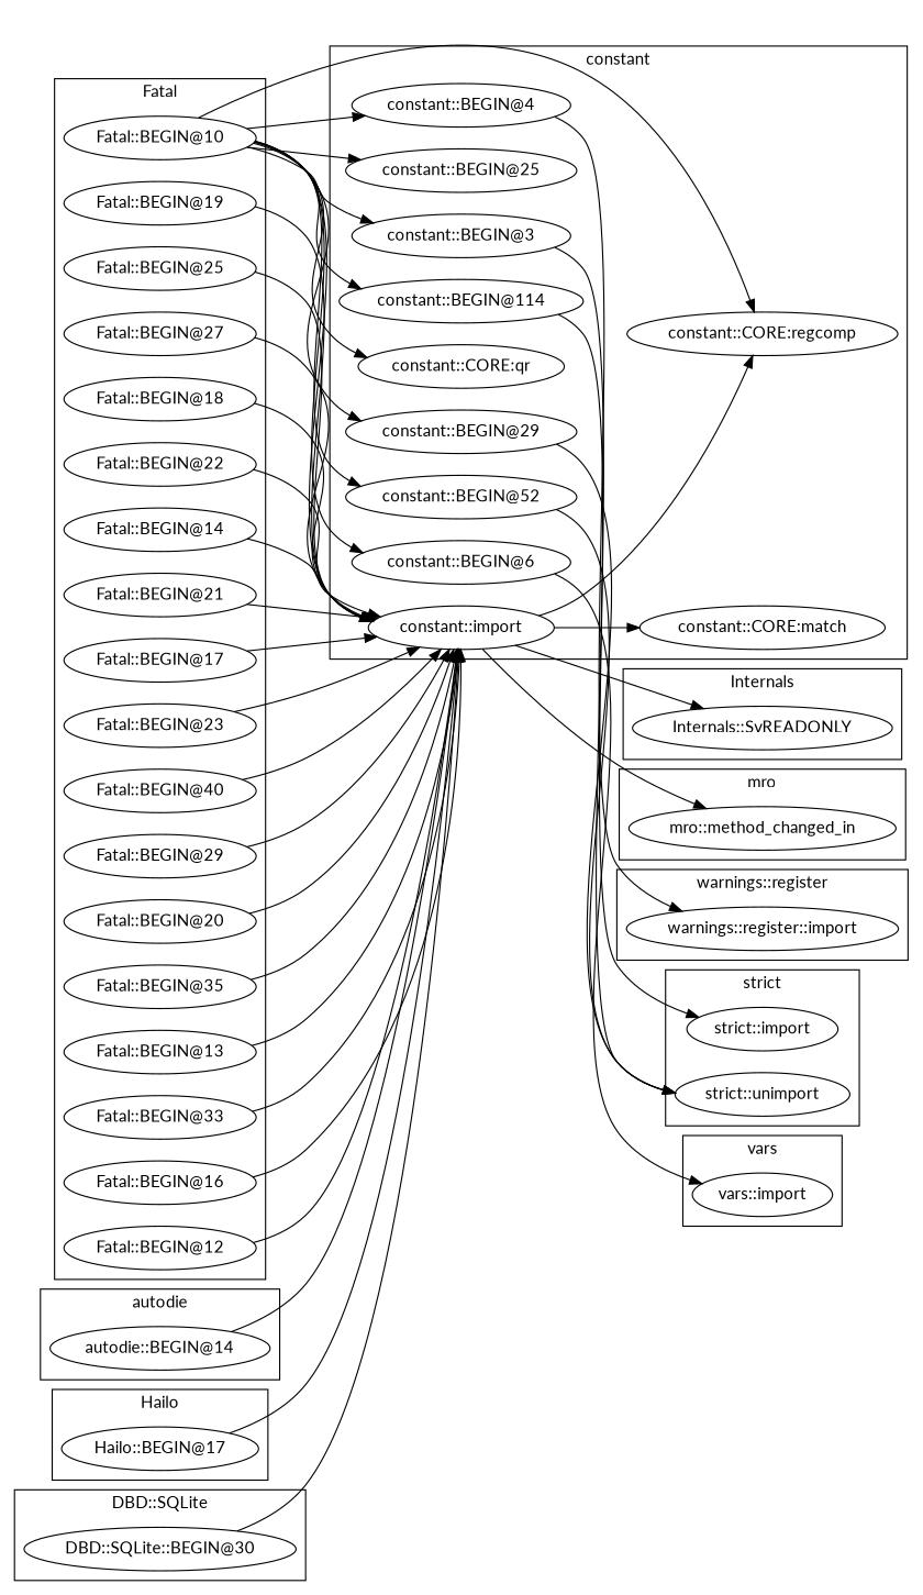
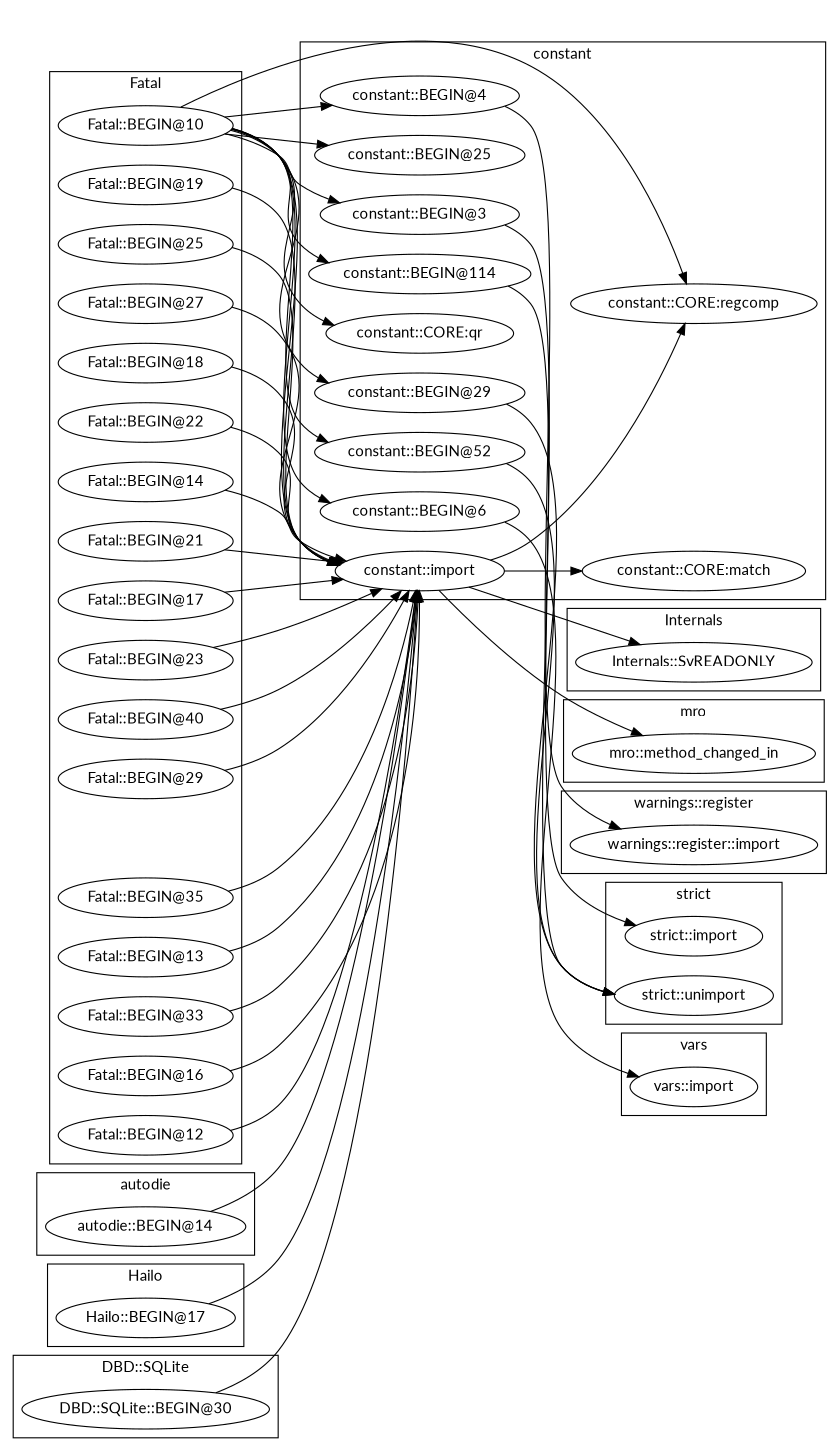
  digraph {
    fontname=Lato
    rankdir=LR
    node [fontname=Lato]
    edge [fontname=Lato]
    "autodie::BEGIN@14"
    "Internals::SvREADONLY"
    "vars::import"
    "strict::import"
    "strict::unimport"
    "Hailo::BEGIN@17"
    "DBD::SQLite::BEGIN@30"
    "Fatal::BEGIN@19"
    "Fatal::BEGIN@25"
    "Fatal::BEGIN@10"
    "Fatal::BEGIN@18"
    "Fatal::BEGIN@22"
    "Fatal::BEGIN@14"
    "Fatal::BEGIN@21"
    "Fatal::BEGIN@17"
    "Fatal::BEGIN@23"
    "Fatal::BEGIN@40"
    "Fatal::BEGIN@29"
-   "Fatal::BEGIN@20"
    "Fatal::BEGIN@35"
    "Fatal::BEGIN@13"
    "Fatal::BEGIN@33"
    "Fatal::BEGIN@16"
    "Fatal::BEGIN@12"
    "Fatal::BEGIN@27"
    "constant::import"
    "constant::BEGIN@4"
    "constant::BEGIN@3"
    "constant::BEGIN@114"
    "constant::BEGIN@25"
    "constant::BEGIN@29"
    "constant::BEGIN@52"
    "constant::CORE:regcomp"
    "constant::CORE:qr"
    "constant::CORE:match"
    "constant::BEGIN@6"
    "warnings::register::import"
    "mro::method_changed_in"
    subgraph cluster_1 {
      label=autodie
      "autodie::BEGIN@14"
    }
    subgraph cluster_2 {
      label=Internals
      "Internals::SvREADONLY"
    }
    subgraph cluster_3 {
      label=vars
      "vars::import"
    }
    subgraph cluster_4 {
      label="strict"
      "strict::import"
      "strict::unimport"
    }
    subgraph cluster_5 {
      label=Hailo
      "Hailo::BEGIN@17"
    }
    subgraph cluster_6 {
      label="DBD::SQLite"
      "DBD::SQLite::BEGIN@30"
    }
    subgraph cluster_7 {
      label=Fatal
      "Fatal::BEGIN@19"
      "Fatal::BEGIN@25"
      "Fatal::BEGIN@10"
      "Fatal::BEGIN@18"
      "Fatal::BEGIN@22"
      "Fatal::BEGIN@14"
      "Fatal::BEGIN@21"
      "Fatal::BEGIN@17"
      "Fatal::BEGIN@23"
      "Fatal::BEGIN@40"
      "Fatal::BEGIN@29"
-     "Fatal::BEGIN@20"
      "Fatal::BEGIN@35"
      "Fatal::BEGIN@13"
      "Fatal::BEGIN@33"
      "Fatal::BEGIN@16"
      "Fatal::BEGIN@12"
      "Fatal::BEGIN@27"
    }
    subgraph cluster_8 {
      label=constant
      "constant::import"
      "constant::BEGIN@4"
      "constant::BEGIN@3"
      "constant::BEGIN@114"
      "constant::BEGIN@25"
      "constant::BEGIN@29"
      "constant::BEGIN@52"
      "constant::CORE:regcomp"
      "constant::CORE:qr"
      "constant::CORE:match"
      "constant::BEGIN@6"
    }
    subgraph cluster_9 {
      label="warnings::register"
      "warnings::register::import"
    }
    subgraph cluster_10 {
      label=mro
      "mro::method_changed_in"
    }
    "autodie::BEGIN@14" -> "constant::import"
    "Hailo::BEGIN@17" -> "constant::import"
    "DBD::SQLite::BEGIN@30" -> "constant::import"
    "Fatal::BEGIN@19" -> "constant::import"
    "Fatal::BEGIN@25" -> "constant::import"
    "Fatal::BEGIN@10" -> "constant::import"
    "Fatal::BEGIN@10" -> "constant::BEGIN@4"
    "Fatal::BEGIN@10" -> "constant::BEGIN@3"
    "Fatal::BEGIN@10" -> "constant::BEGIN@114"
    "Fatal::BEGIN@10" -> "constant::BEGIN@25"
    "Fatal::BEGIN@10" -> "constant::BEGIN@29"
    "Fatal::BEGIN@10" -> "constant::BEGIN@52"
    "Fatal::BEGIN@10" -> "constant::CORE:regcomp"
    "Fatal::BEGIN@10" -> "constant::CORE:qr"
    "Fatal::BEGIN@10" -> "constant::BEGIN@6"
    "Fatal::BEGIN@18" -> "constant::import"
    "Fatal::BEGIN@22" -> "constant::import"
    "Fatal::BEGIN@14" -> "constant::import"
    "Fatal::BEGIN@21" -> "constant::import"
    "Fatal::BEGIN@17" -> "constant::import"
    "Fatal::BEGIN@23" -> "constant::import"
    "Fatal::BEGIN@40" -> "constant::import"
    "Fatal::BEGIN@29" -> "constant::import"
-   "Fatal::BEGIN@20" -> "constant::import"
    "Fatal::BEGIN@35" -> "constant::import"
    "Fatal::BEGIN@13" -> "constant::import"
    "Fatal::BEGIN@33" -> "constant::import"
    "Fatal::BEGIN@16" -> "constant::import"
    "Fatal::BEGIN@12" -> "constant::import"
    "Fatal::BEGIN@27" -> "constant::import"
    "constant::import" -> "Internals::SvREADONLY"
    "constant::import" -> "constant::CORE:regcomp"
    "constant::import" -> "constant::CORE:match"
    "constant::import" -> "mro::method_changed_in"
    "constant::BEGIN@4" -> "warnings::register::import"
    "constant::BEGIN@3" -> "strict::import"
    "constant::BEGIN@114" -> "strict::unimport"
    "constant::BEGIN@29" -> "strict::unimport"
    "constant::BEGIN@52" -> "strict::unimport"
    "constant::BEGIN@6" -> "vars::import"
  }
